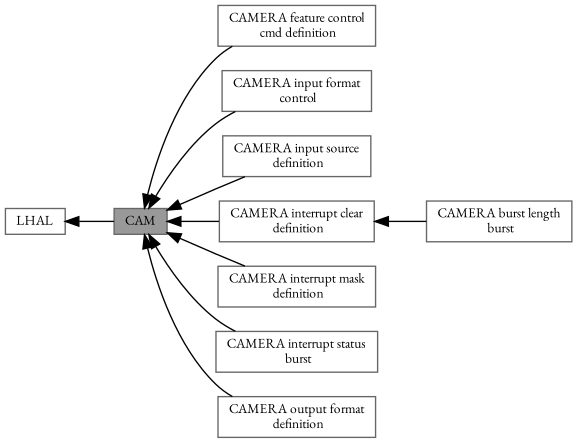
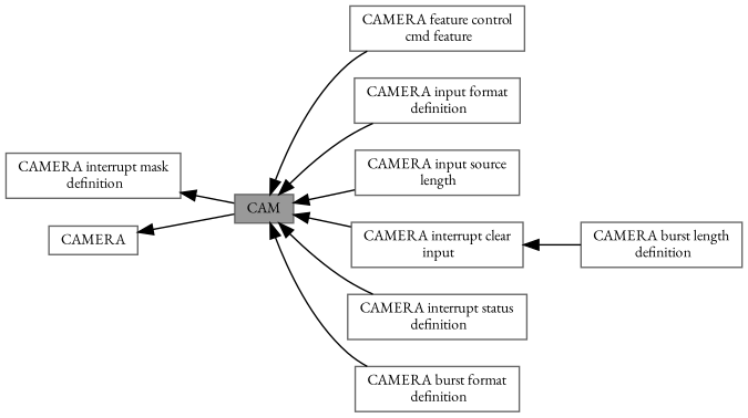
  digraph {
    fontname="EB Garamond"
    rankdir=LR
    node [color=grey40 fillcolor=white fontname="EB Garamond" fontsize=10 shape=box style=filled]
    edge [dir=back fontname="EB Garamond" fontsize=10 labelfontname=Helvetica labelfontsize=10 shape=plaintext style=solid]
    n1 [color=gray40 fillcolor=grey60 fontcolor=black height=0.2 label=CAM width=0.4]
-   n2 [height=0.2 label="CAMERA feature control\l cmd definition" width=0.4]
-   n3 [height=0.2 label="CAMERA input format\l control" width=0.4]
-   n4 [height=0.2 label="CAMERA input source\l definition" width=0.4]
-   n5 [height=0.2 label="CAMERA interrupt clear\l definition" width=0.4]
+   n2 [height=0.2 label="CAMERA feature control\l cmd feature" width=0.4]
+   n3 [height=0.2 label="CAMERA input format\l definition" width=0.4]
+   n4 [height=0.2 label="CAMERA input source\l length" width=0.4]
+   n5 [height=0.2 label="CAMERA interrupt clear\l input" width=0.4]
    n6 [height=0.2 label="CAMERA interrupt mask\l definition" width=0.4]
-   n7 [height=0.2 label="CAMERA interrupt status\l burst" width=0.4]
-   n8 [height=0.2 label="CAMERA output format\l definition" width=0.4]
-   n9 [height=0.2 label="CAMERA burst length\l burst" width=0.4]
-   n10 [height=0.2 label=LHAL width=0.4]
+   n7 [height=0.2 label="CAMERA interrupt status\l definition" width=0.4]
+   n8 [height=0.2 label="CAMERA burst format\l definition" width=0.4]
+   n9 [height=0.2 label="CAMERA burst length\l definition" width=0.4]
+   n10 [height=0.2 label=CAMERA width=0.4]
    n1 -> n2
    n1 -> n3
    n1 -> n4
    n1 -> n5
-   n1 -> n6
+   n6 -> n1
    n1 -> n7
    n1 -> n8
    n5 -> n9
    n10 -> n1
  }
